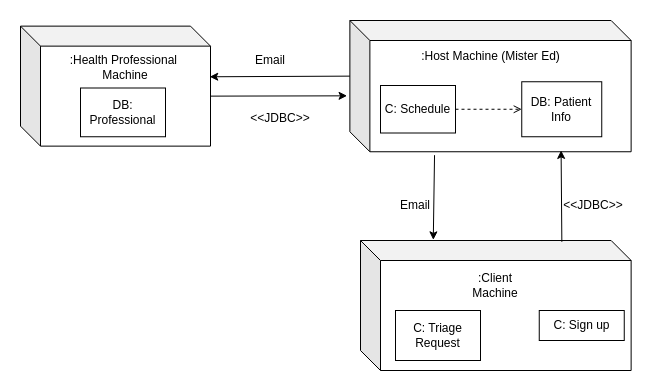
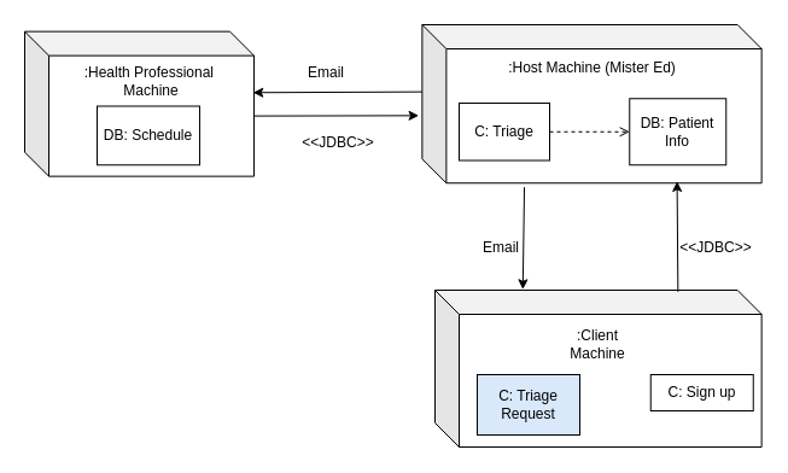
  <mxCell id="0" />
  <mxCell id="1" parent="0" />
  <mxCell id="2" value="" style="shape=cube;whiteSpace=wrap;html=1;boundedLbl=1;backgroundOutline=1;darkOpacity=0.05;darkOpacity2=0.1;" parent="1" vertex="1"><mxGeometry x="360" y="240" width="270.63" height="130" as="geometry" /></mxCell>
  <mxCell id="3" value="" style="shape=cube;whiteSpace=wrap;html=1;boundedLbl=1;backgroundOutline=1;darkOpacity=0.05;darkOpacity2=0.1;" parent="1" vertex="1"><mxGeometry x="349.38" y="20" width="281.25" height="131.25" as="geometry" /></mxCell>
  <mxCell id="4" value=":Host Machine (Mister Ed)" style="text;html=1;align=center;verticalAlign=middle;whiteSpace=wrap;rounded=0;" parent="1" vertex="1"><mxGeometry x="417.5" y="41.25" width="145" height="30" as="geometry" /></mxCell>
  <mxCell id="5" value="DB: Patient Info" style="rounded=0;whiteSpace=wrap;html=1;" parent="1" vertex="1"><mxGeometry x="521.25" y="81.25" width="80" height="55" as="geometry" /></mxCell>
- <mxCell id="6" value="C: Schedule" style="rounded=0;whiteSpace=wrap;html=1;" parent="1" vertex="1"><mxGeometry x="380" y="85" width="75" height="47.5" as="geometry" /></mxCell>
+ <mxCell id="6" value="C: Triage" style="rounded=0;whiteSpace=wrap;html=1;" parent="1" vertex="1"><mxGeometry x="380" y="85" width="75" height="47.5" as="geometry" /></mxCell>
  <mxCell id="7" value=":Client Machine" style="text;html=1;align=center;verticalAlign=middle;whiteSpace=wrap;rounded=0;" parent="1" vertex="1"><mxGeometry x="465.32" y="270" width="60" height="30" as="geometry" /></mxCell>
  <mxCell id="8" value="C: Sign up" style="rounded=0;whiteSpace=wrap;html=1;" parent="1" vertex="1"><mxGeometry x="538.75" y="310" width="85" height="30" as="geometry" /></mxCell>
- <mxCell id="9" value="C: Triage Request" style="rounded=0;whiteSpace=wrap;html=1;" parent="1" vertex="1"><mxGeometry x="395" y="310" width="85" height="50" as="geometry" /></mxCell>
+ <mxCell id="9" value="C: Triage Request" style="rounded=0;whiteSpace=wrap;html=1;fillColor=#dae8fc;" parent="1" vertex="1"><mxGeometry x="395" y="310" width="85" height="50" as="geometry" /></mxCell>
  <mxCell id="10" value="&amp;lt;&amp;lt;JDBC&amp;gt;&amp;gt;" style="text;html=1;align=center;verticalAlign=middle;whiteSpace=wrap;rounded=0;rotation=0;" parent="1" vertex="1"><mxGeometry x="562.5" y="190" width="60" height="30" as="geometry" /></mxCell>
  <mxCell id="11" value="" style="endArrow=open;html=1;rounded=0;exitX=1;exitY=0.5;exitDx=0;exitDy=0;entryX=0;entryY=0.5;entryDx=0;entryDy=0;dashed=1;" parent="1" source="6" target="5" edge="1"><mxGeometry width="50" height="50" relative="1" as="geometry"><mxPoint x="450" y="111.25" as="sourcePoint" /><mxPoint x="500" y="61.25" as="targetPoint" /></mxGeometry></mxCell>
  <mxCell id="12" value="" style="endArrow=classic;html=1;rounded=0;entryX=0.751;entryY=0.99;entryDx=0;entryDy=0;entryPerimeter=0;exitX=0.744;exitY=0.01;exitDx=0;exitDy=0;exitPerimeter=0;" parent="1" source="2" target="3" edge="1"><mxGeometry width="50" height="50" relative="1" as="geometry"><mxPoint x="560" y="260" as="sourcePoint" /><mxPoint x="560" y="160" as="targetPoint" /></mxGeometry></mxCell>
  <mxCell id="13" value="Email" style="text;html=1;align=center;verticalAlign=middle;whiteSpace=wrap;rounded=0;" parent="1" vertex="1"><mxGeometry x="385" y="190" width="60" height="30" as="geometry" /></mxCell>
  <mxCell id="14" value="" style="endArrow=classic;html=1;rounded=0;entryX=0.996;entryY=0.422;entryDx=0;entryDy=0;entryPerimeter=0;exitX=0;exitY=0;exitDx=0;exitDy=55.625;exitPerimeter=0;" parent="1" source="3" target="16" edge="1"><mxGeometry width="50" height="50" relative="1" as="geometry"><mxPoint x="340" y="100" as="sourcePoint" /><mxPoint x="220" y="108.75" as="targetPoint" /></mxGeometry></mxCell>
  <mxCell id="15" value="Email" style="text;html=1;align=center;verticalAlign=middle;whiteSpace=wrap;rounded=0;" parent="1" vertex="1"><mxGeometry x="240" y="45" width="60" height="30" as="geometry" /></mxCell>
  <mxCell id="16" value=":Health Professional&amp;nbsp;&lt;div&gt;Machine&lt;/div&gt;&lt;div&gt;&lt;br&gt;&lt;/div&gt;&lt;div&gt;&lt;br&gt;&lt;/div&gt;&lt;div&gt;&lt;br&gt;&lt;/div&gt;&lt;div&gt;&lt;br&gt;&lt;/div&gt;" style="shape=cube;whiteSpace=wrap;html=1;boundedLbl=1;backgroundOutline=1;darkOpacity=0.05;darkOpacity2=0.1;" parent="1" vertex="1"><mxGeometry x="20" y="25.63" width="190" height="120" as="geometry" /></mxCell>
  <mxCell id="17" value="" style="endArrow=classic;html=1;rounded=0;entryX=0.269;entryY=-0.005;entryDx=0;entryDy=0;entryPerimeter=0;exitX=0.301;exitY=1.026;exitDx=0;exitDy=0;exitPerimeter=0;" parent="1" source="3" target="2" edge="1"><mxGeometry width="50" height="50" relative="1" as="geometry"><mxPoint x="435" y="162" as="sourcePoint" /><mxPoint x="435.4" y="257.8" as="targetPoint" /></mxGeometry></mxCell>
  <mxCell id="18" value="" style="endArrow=classic;html=1;rounded=0;entryX=-0.01;entryY=0.574;entryDx=0;entryDy=0;entryPerimeter=0;exitX=0;exitY=0;exitDx=190;exitDy=70;exitPerimeter=0;" parent="1" source="16" target="3" edge="1"><mxGeometry width="50" height="50" relative="1" as="geometry"><mxPoint x="214" y="100" as="sourcePoint" /><mxPoint x="430" y="180" as="targetPoint" /></mxGeometry></mxCell>
  <mxCell id="19" value="&amp;lt;&amp;lt;JDBC&amp;gt;&amp;gt;" style="text;html=1;align=center;verticalAlign=middle;whiteSpace=wrap;rounded=0;" parent="1" vertex="1"><mxGeometry x="250" y="102.5" width="60" height="30" as="geometry" /></mxCell>
- <mxCell id="20" value="DB: Professional" style="rounded=0;whiteSpace=wrap;html=1;" parent="1" vertex="1"><mxGeometry x="80" y="87.5" width="85" height="48.75" as="geometry" /></mxCell>
+ <mxCell id="20" value="DB: Schedule" style="rounded=0;whiteSpace=wrap;html=1;" parent="1" vertex="1"><mxGeometry x="80" y="87.5" width="85" height="48.75" as="geometry" /></mxCell>
